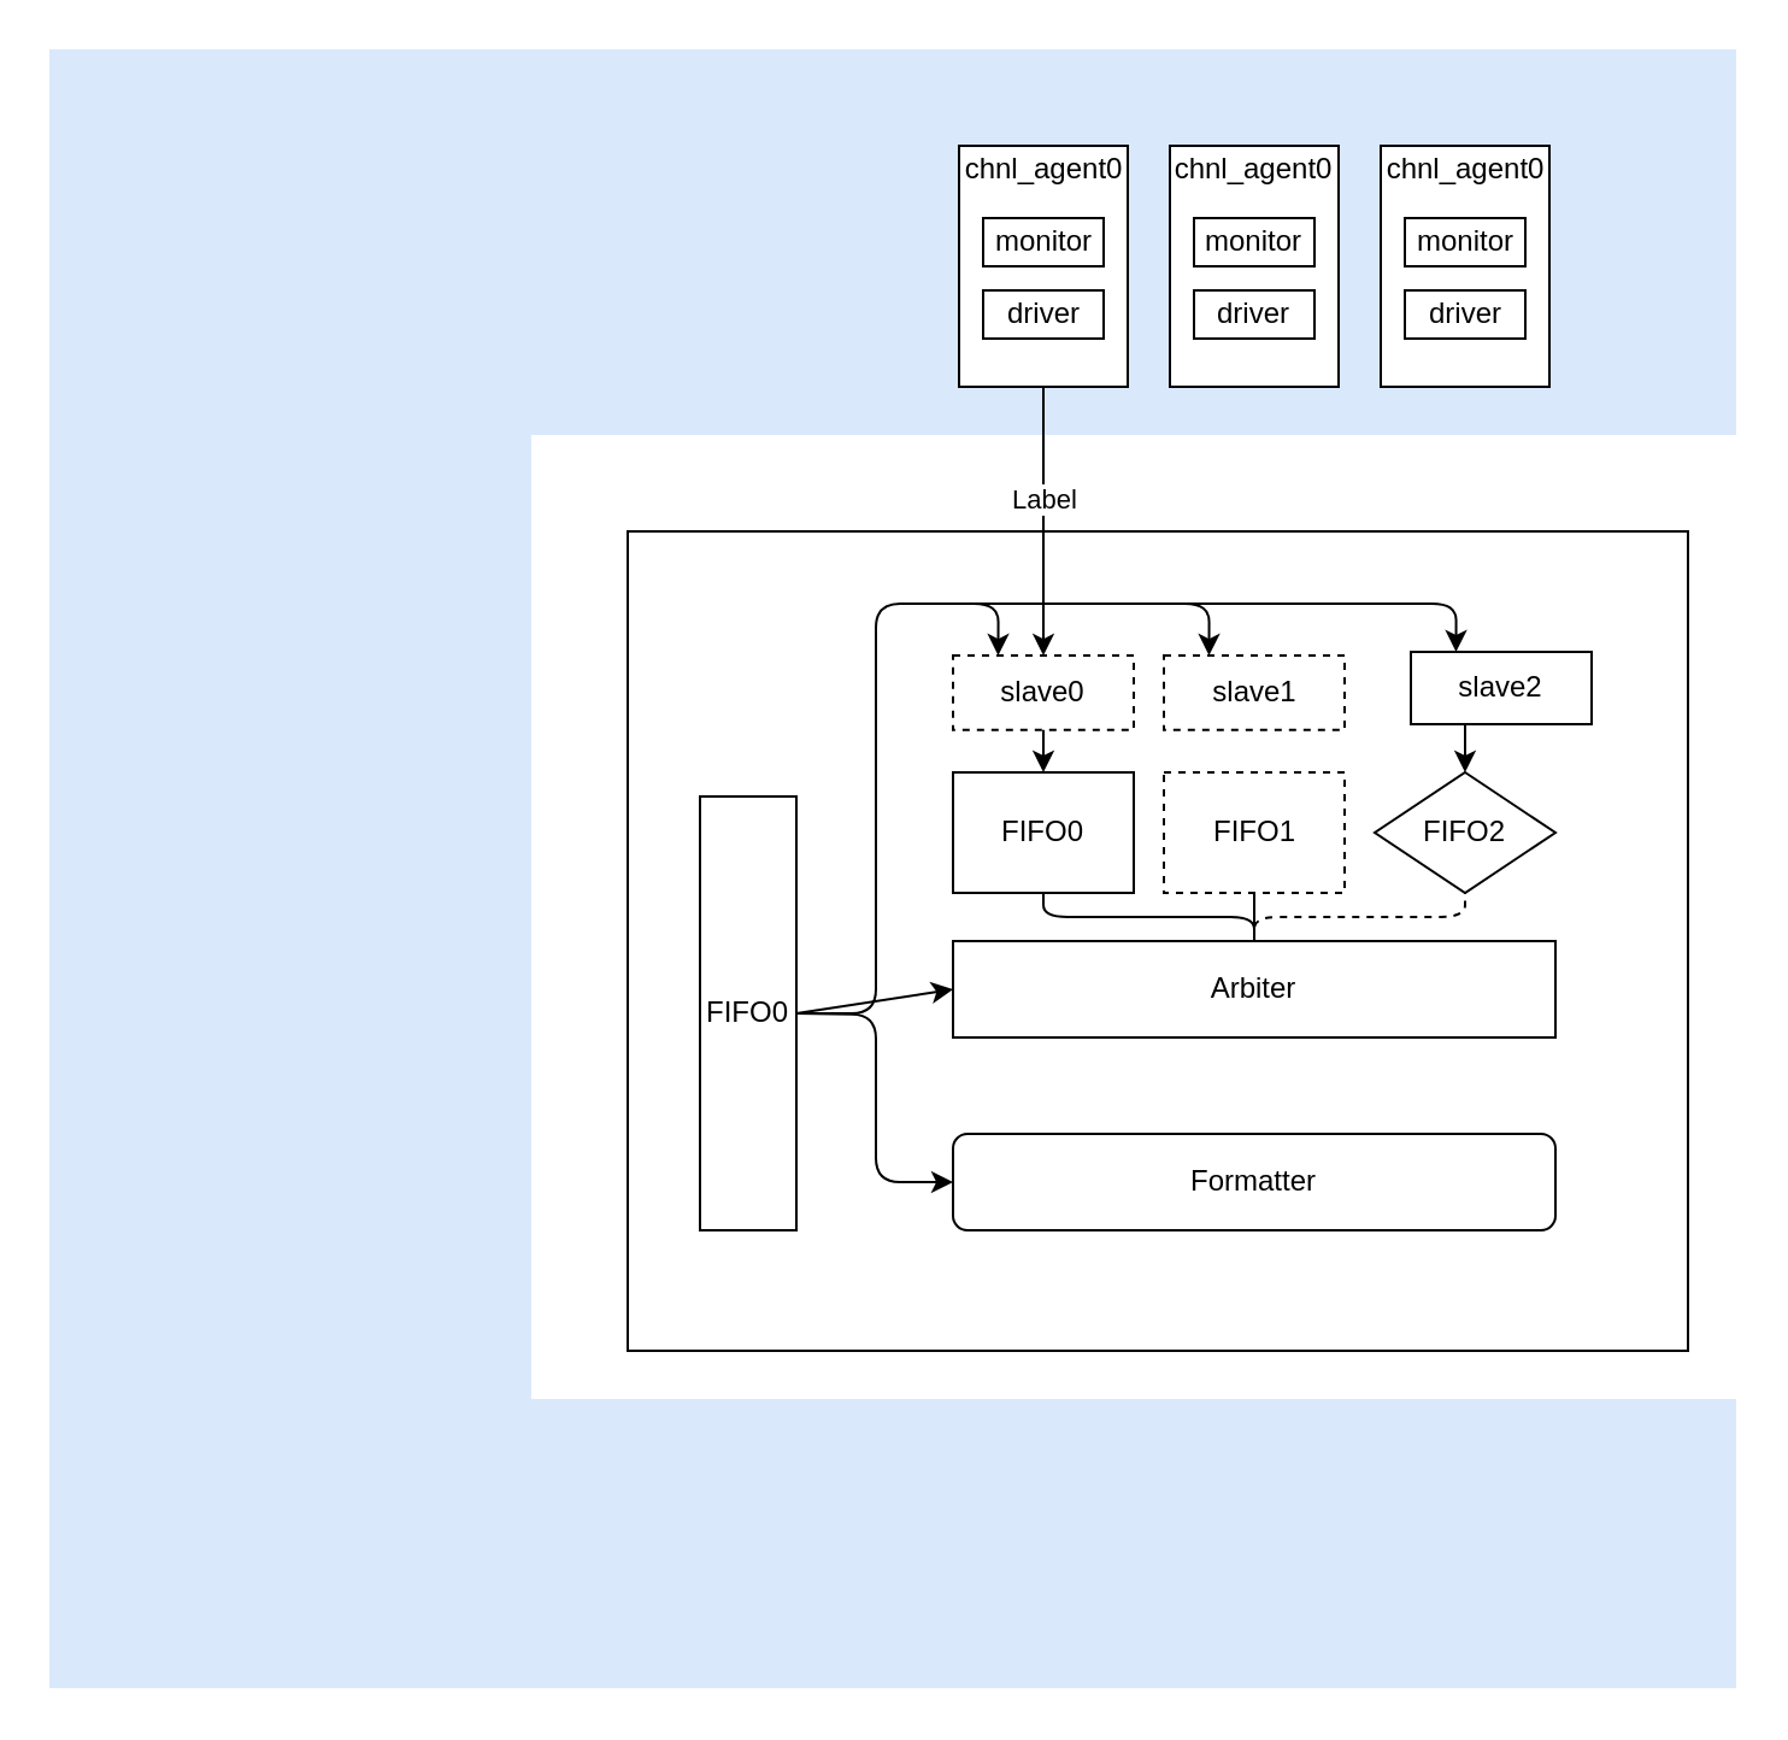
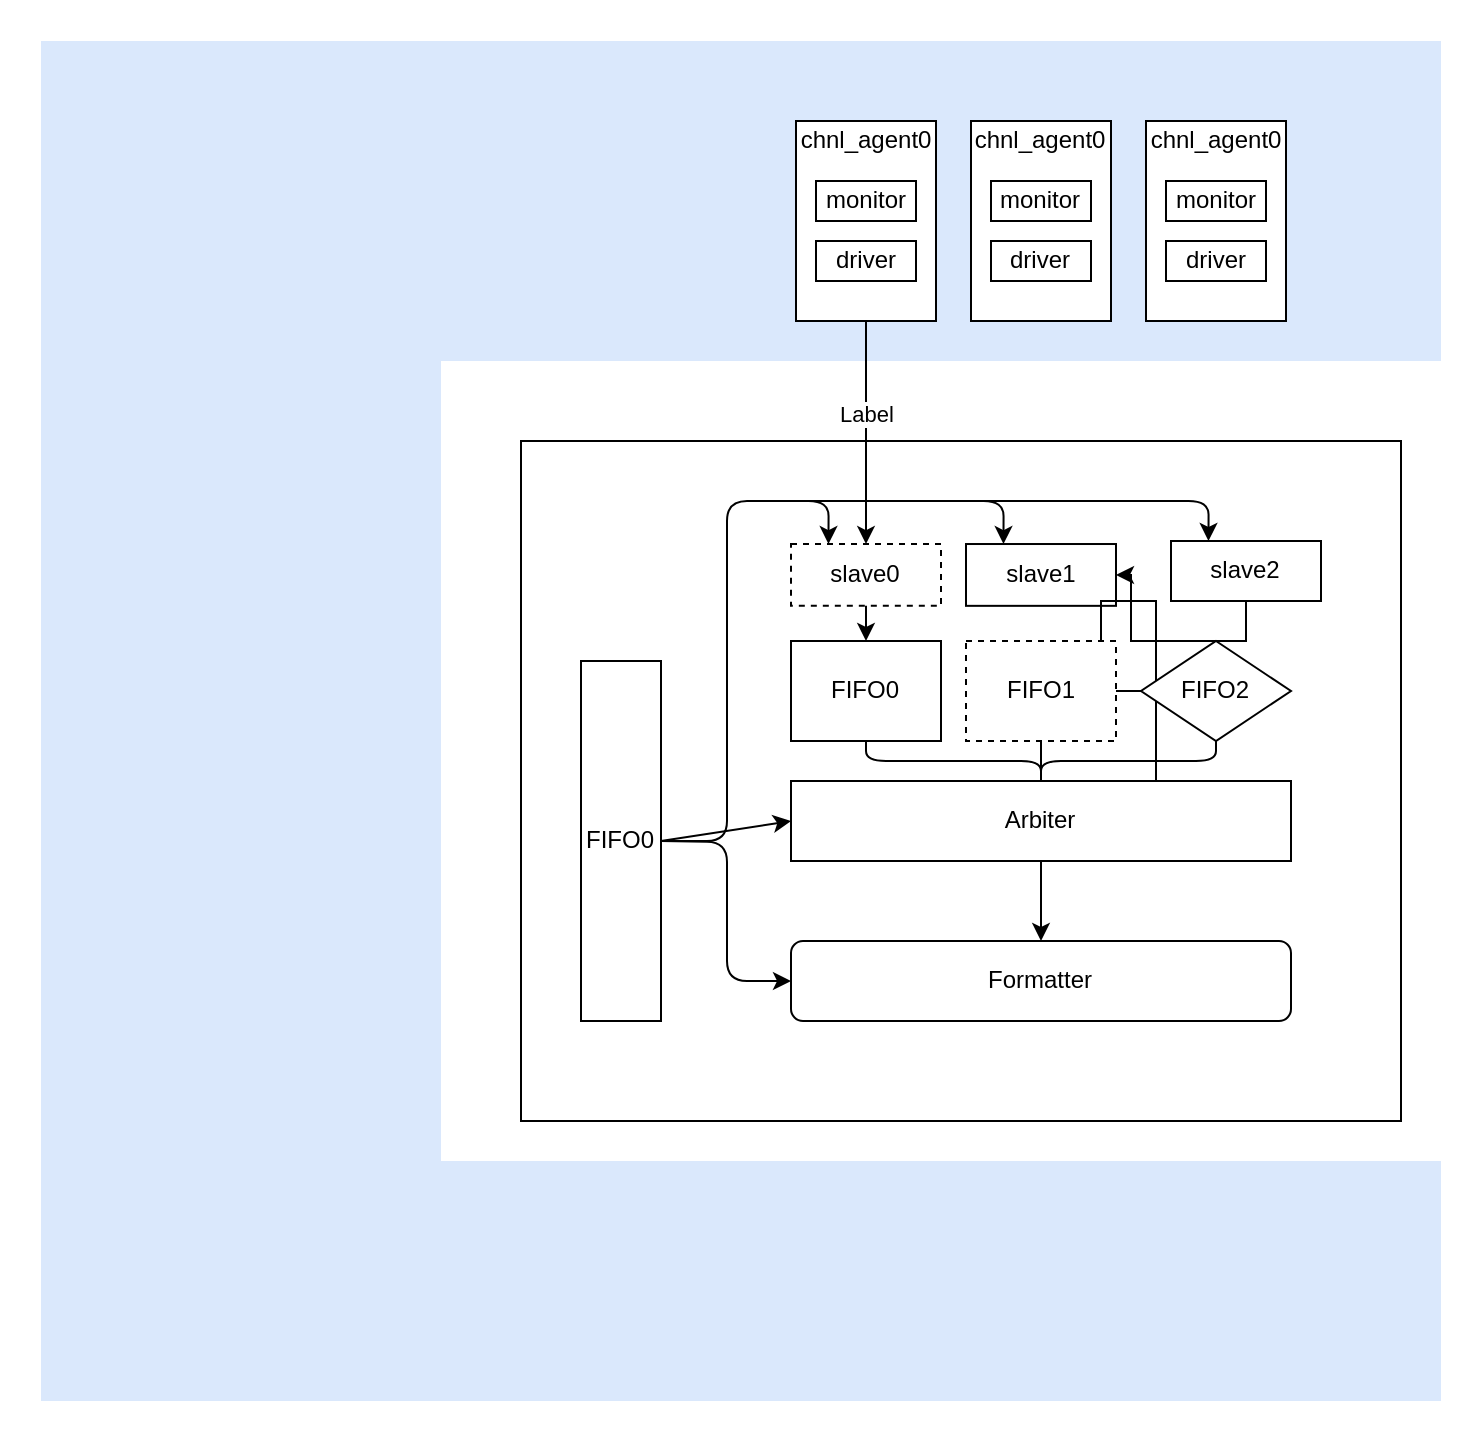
  <mxCell id="0" />
  <mxCell id="1" parent="0" />
  <mxCell id="2" value="" style="group" vertex="1" connectable="0" parent="1"><mxGeometry x="260" y="220" width="440" height="340" as="geometry" /></mxCell>
  <mxCell id="3" value="&lt;br&gt;&lt;br&gt;&lt;br&gt;&lt;br&gt;" style="rounded=0;whiteSpace=wrap;html=1;" vertex="1" parent="2"><mxGeometry width="440" height="340" as="geometry" /></mxCell>
  <mxCell id="4" value="slave0" style="rounded=0;whiteSpace=wrap;html=1;dashed=1;" vertex="1" parent="2"><mxGeometry x="135" y="51.515" width="75" height="30.909" as="geometry" /></mxCell>
- <mxCell id="5" value="slave1" style="rounded=0;whiteSpace=wrap;html=1;dashed=1;" vertex="1" parent="2"><mxGeometry x="222.5" y="51.515" width="75" height="30.909" as="geometry" /></mxCell>
+ <mxCell id="5" value="slave1" style="rounded=0;whiteSpace=wrap;html=1;" vertex="1" parent="2"><mxGeometry x="222.5" y="51.515" width="75" height="30.909" as="geometry" /></mxCell>
  <mxCell id="6" style="edgeStyle=orthogonalEdgeStyle;rounded=0;orthogonalLoop=1;jettySize=auto;html=1;exitX=0.5;exitY=1;exitDx=0;exitDy=0;entryX=0.5;entryY=0;entryDx=0;entryDy=0;" edge="1" parent="1" source="4" target="17"><mxGeometry relative="1" as="geometry" /></mxCell>
  <mxCell id="7" style="edgeStyle=elbowEdgeStyle;rounded=0;sketch=0;jumpStyle=none;orthogonalLoop=1;jettySize=auto;html=1;exitX=1;exitY=0.5;exitDx=0;exitDy=0;shadow=0;startArrow=none;startFill=0;endArrow=none;endFill=0;" edge="1" parent="1" source="8" target="3"><mxGeometry relative="1" as="geometry"><Array as="points"><mxPoint x="360" y="380" /></Array></mxGeometry></mxCell>
  <mxCell id="8" value="FIFO0" style="rounded=0;whiteSpace=wrap;html=1;" vertex="1" parent="1"><mxGeometry x="290" y="330" width="40" height="180" as="geometry" /></mxCell>
- <mxCell id="9" style="edgeStyle=orthogonalEdgeStyle;rounded=0;sketch=0;jumpStyle=none;orthogonalLoop=1;jettySize=auto;html=1;exitX=0.5;exitY=1;exitDx=0;exitDy=0;shadow=0;startArrow=none;startFill=0;endArrow=none;endFill=0;" edge="1" parent="1" source="10" target="15"><mxGeometry relative="1" as="geometry" /></mxCell>
+ <mxCell id="9" style="edgeStyle=orthogonalEdgeStyle;rounded=0;sketch=0;jumpStyle=none;orthogonalLoop=1;jettySize=auto;html=1;exitX=0.5;exitY=1;exitDx=0;exitDy=0;shadow=0;startArrow=none;startFill=0;endArrow=none;endFill=0;" edge="1" parent="1" source="10" target="11"><mxGeometry relative="1" as="geometry" /></mxCell>
  <mxCell id="10" value="FIFO1" style="rounded=0;whiteSpace=wrap;html=1;dashed=1;" vertex="1" parent="1"><mxGeometry x="482.5" y="320" width="75" height="50" as="geometry" /></mxCell>
  <mxCell id="11" value="FIFO2" style="rhombus;whiteSpace=wrap;html=1;" vertex="1" parent="1"><mxGeometry x="570" y="320" width="75" height="50" as="geometry" /></mxCell>
- <mxCell id="12" style="edgeStyle=orthogonalEdgeStyle;rounded=0;orthogonalLoop=1;jettySize=auto;html=1;exitX=0.5;exitY=1;exitDx=0;exitDy=0;entryX=0.5;entryY=0;entryDx=0;entryDy=0;" edge="1" parent="1" source="13" target="11"><mxGeometry relative="1" as="geometry" /></mxCell>
+ <mxCell id="12" style="edgeStyle=orthogonalEdgeStyle;rounded=0;orthogonalLoop=1;jettySize=auto;html=1;exitX=0.5;exitY=1;exitDx=0;exitDy=0;" edge="1" parent="1" source="13" target="5"><mxGeometry relative="1" as="geometry" /></mxCell>
  <mxCell id="13" value="slave2" style="rounded=0;whiteSpace=wrap;html=1;" vertex="1" parent="1"><mxGeometry x="585" y="270" width="75" height="30" as="geometry" /></mxCell>
+ <mxCell id="14" value="" style="edgeStyle=orthogonalEdgeStyle;rounded=0;jumpStyle=arc;orthogonalLoop=1;jettySize=auto;html=1;" edge="1" parent="1" source="15" target="16"><mxGeometry relative="1" as="geometry" /></mxCell>
  <mxCell id="15" value="Arbiter&lt;br&gt;" style="rounded=0;whiteSpace=wrap;html=1;" vertex="1" parent="1"><mxGeometry x="395" y="390" width="250" height="40" as="geometry" /></mxCell>
  <mxCell id="16" value="Formatter" style="whiteSpace=wrap;html=1;rounded=1;" vertex="1" parent="1"><mxGeometry x="395" y="470" width="250" height="40" as="geometry" /></mxCell>
  <mxCell id="17" value="FIFO0" style="rounded=0;whiteSpace=wrap;html=1;shadow=0;" vertex="1" parent="1"><mxGeometry x="395" y="320" width="75" height="50" as="geometry" /></mxCell>
  <mxCell id="18" value="" style="endArrow=none;html=1;shadow=0;entryX=0.5;entryY=1;entryDx=0;entryDy=0;edgeStyle=orthogonalEdgeStyle;exitX=0.5;exitY=0;exitDx=0;exitDy=0;" edge="1" parent="1" source="15" target="17"><mxGeometry width="50" height="50" relative="1" as="geometry"><mxPoint x="440" y="400" as="sourcePoint" /><mxPoint x="490" y="350" as="targetPoint" /><Array as="points"><mxPoint x="520" y="380" /><mxPoint x="433" y="380" /></Array></mxGeometry></mxCell>
- <mxCell id="19" value="" style="endArrow=none;html=1;shadow=0;entryX=0.5;entryY=1;entryDx=0;entryDy=0;edgeStyle=orthogonalEdgeStyle;exitX=0.5;exitY=0;exitDx=0;exitDy=0;dashed=1;" edge="1" parent="1" source="15" target="11"><mxGeometry width="50" height="50" relative="1" as="geometry"><mxPoint x="440" y="400" as="sourcePoint" /><mxPoint x="490" y="350" as="targetPoint" /><Array as="points"><mxPoint x="520" y="380" /><mxPoint x="608" y="380" /></Array></mxGeometry></mxCell>
+ <mxCell id="19" value="" style="endArrow=none;html=1;shadow=0;entryX=0.5;entryY=1;entryDx=0;entryDy=0;edgeStyle=orthogonalEdgeStyle;exitX=0.5;exitY=0;exitDx=0;exitDy=0;" edge="1" parent="1" source="15" target="11"><mxGeometry width="50" height="50" relative="1" as="geometry"><mxPoint x="440" y="400" as="sourcePoint" /><mxPoint x="490" y="350" as="targetPoint" /><Array as="points"><mxPoint x="520" y="380" /><mxPoint x="608" y="380" /></Array></mxGeometry></mxCell>
  <mxCell id="20" value="" style="endArrow=classic;html=1;shadow=0;edgeStyle=orthogonalEdgeStyle;exitX=1;exitY=0.5;exitDx=0;exitDy=0;entryX=0.25;entryY=0;entryDx=0;entryDy=0;endFill=1;" edge="1" parent="1" source="8" target="4"><mxGeometry width="50" height="50" relative="1" as="geometry"><mxPoint x="500" y="420" as="sourcePoint" /><mxPoint x="550" y="370" as="targetPoint" /><Array as="points"><mxPoint x="363" y="420" /><mxPoint x="363" y="250" /><mxPoint x="414" y="250" /></Array></mxGeometry></mxCell>
  <mxCell id="21" value="" style="endArrow=classic;html=1;shadow=0;entryX=0.25;entryY=0;entryDx=0;entryDy=0;edgeStyle=orthogonalEdgeStyle;endFill=1;" edge="1" parent="1" target="5"><mxGeometry width="50" height="50" relative="1" as="geometry"><mxPoint x="390" y="250" as="sourcePoint" /><mxPoint x="550" y="370" as="targetPoint" /><Array as="points"><mxPoint x="390" y="250" /><mxPoint x="501" y="250" /></Array></mxGeometry></mxCell>
  <mxCell id="22" value="" style="endArrow=classic;html=1;shadow=0;entryX=0.25;entryY=0;entryDx=0;entryDy=0;edgeStyle=orthogonalEdgeStyle;endFill=1;" edge="1" parent="1" target="13"><mxGeometry width="50" height="50" relative="1" as="geometry"><mxPoint x="470" y="250" as="sourcePoint" /><mxPoint x="550" y="370" as="targetPoint" /><Array as="points"><mxPoint x="480" y="250" /><mxPoint x="589" y="250" /></Array></mxGeometry></mxCell>
  <mxCell id="23" value="" style="endArrow=classic;html=1;shadow=0;entryX=0;entryY=0.5;entryDx=0;entryDy=0;" edge="1" parent="1" target="15"><mxGeometry width="50" height="50" relative="1" as="geometry"><mxPoint x="330" y="420" as="sourcePoint" /><mxPoint x="550" y="370" as="targetPoint" /></mxGeometry></mxCell>
  <mxCell id="24" value="" style="endArrow=classic;html=1;shadow=0;edgeStyle=orthogonalEdgeStyle;entryX=0;entryY=0.5;entryDx=0;entryDy=0;endFill=1;" edge="1" parent="1" target="16"><mxGeometry width="50" height="50" relative="1" as="geometry"><mxPoint x="330" y="420" as="sourcePoint" /><mxPoint x="550" y="370" as="targetPoint" /></mxGeometry></mxCell>
  <mxCell id="25" value="" style="rounded=0;whiteSpace=wrap;html=1;shadow=0;fillColor=#dae8fc;strokeColor=none;" vertex="1" parent="1"><mxGeometry x="20" width="700" height="160" as="geometry" y="20" /></mxCell>
  <mxCell id="26" value="" style="rounded=0;whiteSpace=wrap;html=1;shadow=0;fillColor=#dae8fc;strokeColor=none;" vertex="1" parent="1"><mxGeometry x="20" y="160" width="200" height="540" as="geometry" /></mxCell>
  <mxCell id="27" value="" style="rounded=0;whiteSpace=wrap;html=1;shadow=0;fillColor=#dae8fc;strokeColor=none;" vertex="1" parent="1"><mxGeometry x="190" y="580" width="530" height="120" as="geometry" /></mxCell>
  <mxCell id="28" value="" style="group" vertex="1" connectable="0" parent="1"><mxGeometry x="397.5" y="60" width="70" height="100" as="geometry" /></mxCell>
  <mxCell id="29" value="" style="rounded=0;whiteSpace=wrap;html=1;shadow=0;strokeColor=#000000;gradientColor=none;" vertex="1" parent="28"><mxGeometry width="70" height="100" as="geometry" /></mxCell>
  <mxCell id="30" value="monitor" style="rounded=0;whiteSpace=wrap;html=1;shadow=0;strokeColor=#000000;gradientColor=none;" vertex="1" parent="28"><mxGeometry x="10" y="30" width="50" height="20" as="geometry" /></mxCell>
  <mxCell id="31" value="driver" style="rounded=0;whiteSpace=wrap;html=1;shadow=0;strokeColor=#000000;gradientColor=none;" vertex="1" parent="28"><mxGeometry x="10" y="60" width="50" height="20" as="geometry" /></mxCell>
  <mxCell id="32" value="chnl_agent0" style="text;html=1;strokeColor=none;fillColor=none;align=center;verticalAlign=middle;whiteSpace=wrap;rounded=0;shadow=0;" vertex="1" parent="28"><mxGeometry x="15" width="40" height="20" as="geometry" /></mxCell>
  <mxCell id="33" value="" style="group" vertex="1" connectable="0" parent="1"><mxGeometry x="485" y="60" width="70" height="100" as="geometry" /></mxCell>
  <mxCell id="34" value="" style="rounded=0;whiteSpace=wrap;html=1;shadow=0;strokeColor=#000000;gradientColor=none;" vertex="1" parent="33"><mxGeometry width="70" height="100" as="geometry" /></mxCell>
  <mxCell id="35" value="monitor" style="rounded=0;whiteSpace=wrap;html=1;shadow=0;strokeColor=#000000;gradientColor=none;" vertex="1" parent="33"><mxGeometry x="10" y="30" width="50" height="20" as="geometry" /></mxCell>
  <mxCell id="36" value="driver" style="rounded=0;whiteSpace=wrap;html=1;shadow=0;strokeColor=#000000;gradientColor=none;" vertex="1" parent="33"><mxGeometry x="10" y="60" width="50" height="20" as="geometry" /></mxCell>
  <mxCell id="37" value="chnl_agent0" style="text;html=1;strokeColor=none;fillColor=none;align=center;verticalAlign=middle;whiteSpace=wrap;rounded=0;shadow=0;" vertex="1" parent="33"><mxGeometry x="15" width="40" height="20" as="geometry" /></mxCell>
  <mxCell id="38" value="" style="group" vertex="1" connectable="0" parent="1"><mxGeometry x="572.5" y="60" width="70" height="100" as="geometry" /></mxCell>
  <mxCell id="39" value="" style="rounded=0;whiteSpace=wrap;html=1;shadow=0;strokeColor=#000000;gradientColor=none;" vertex="1" parent="38"><mxGeometry width="70" height="100" as="geometry" /></mxCell>
  <mxCell id="40" value="monitor" style="rounded=0;whiteSpace=wrap;html=1;shadow=0;strokeColor=#000000;gradientColor=none;" vertex="1" parent="38"><mxGeometry x="10" y="30" width="50" height="20" as="geometry" /></mxCell>
  <mxCell id="41" value="driver" style="rounded=0;whiteSpace=wrap;html=1;shadow=0;strokeColor=#000000;gradientColor=none;" vertex="1" parent="38"><mxGeometry x="10" y="60" width="50" height="20" as="geometry" /></mxCell>
  <mxCell id="42" value="chnl_agent0" style="text;html=1;strokeColor=none;fillColor=none;align=center;verticalAlign=middle;whiteSpace=wrap;rounded=0;shadow=0;" vertex="1" parent="38"><mxGeometry x="15" width="40" height="20" as="geometry" /></mxCell>
  <mxCell id="43" value="" style="endArrow=classic;html=1;shadow=0;exitX=0.5;exitY=1;exitDx=0;exitDy=0;entryX=0.5;entryY=0;entryDx=0;entryDy=0;" edge="1" parent="1" source="29" target="4"><mxGeometry relative="1" as="geometry"><mxPoint x="410" y="200" as="sourcePoint" /><mxPoint x="510" y="200" as="targetPoint" /></mxGeometry></mxCell>
  <mxCell id="44" value="Label" style="edgeLabel;resizable=0;html=1;align=center;verticalAlign=middle;" connectable="0" vertex="1" parent="43"><mxGeometry relative="1" as="geometry"><mxPoint y="-10" as="offset" /></mxGeometry></mxCell>
